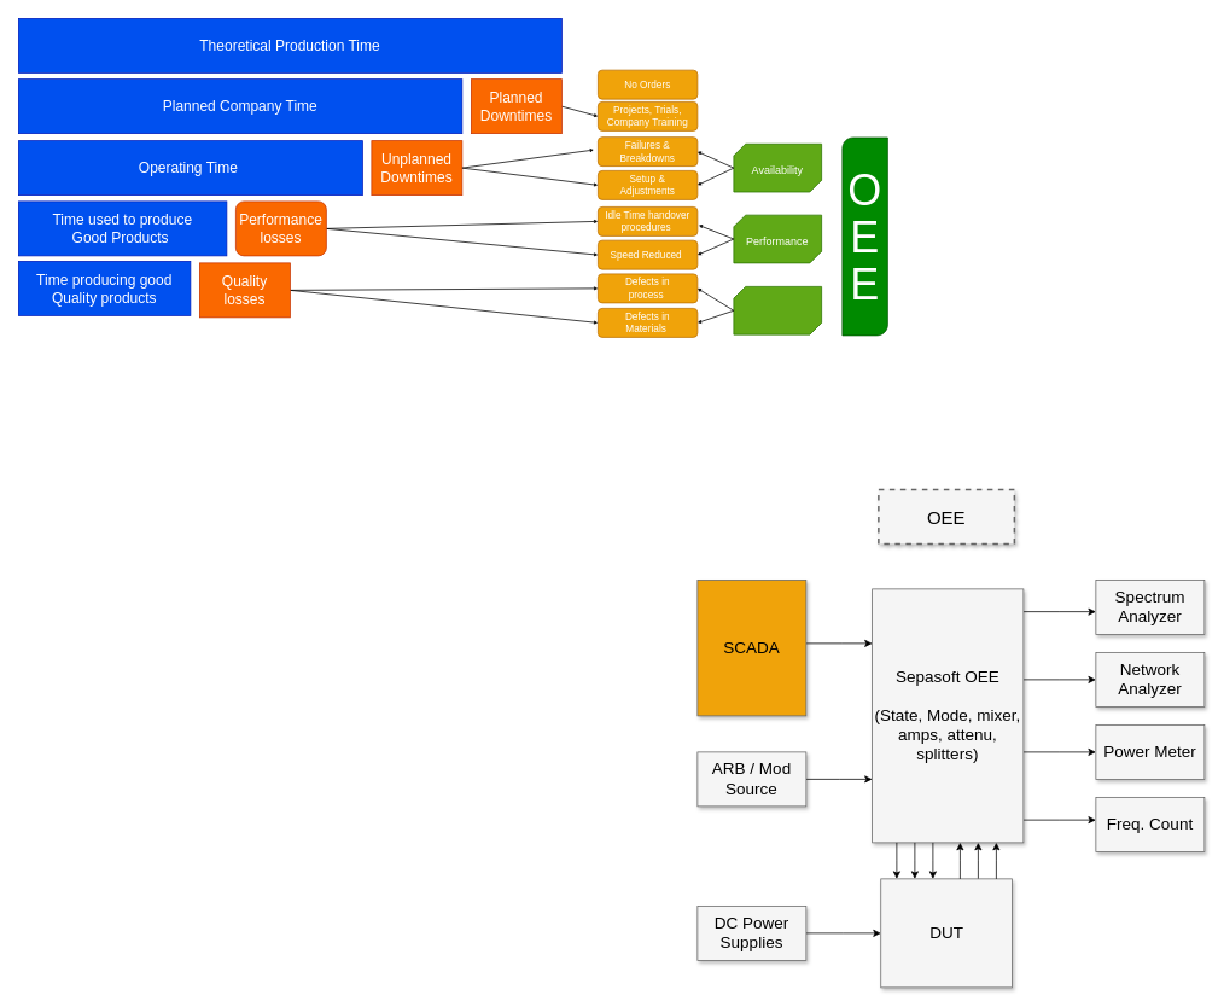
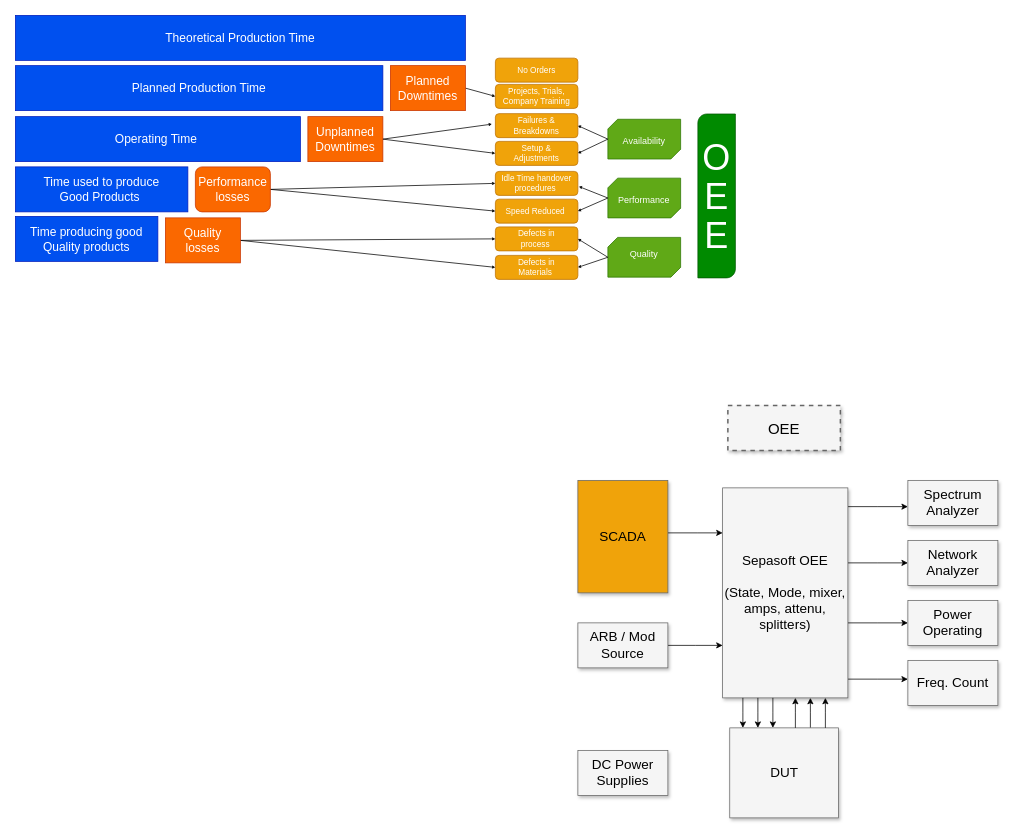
  <mxCell id="0" style=";html=1;" />
  <mxCell id="1" style=";html=1;" parent="0" />
  <mxCell id="2" value="OEE" style="whiteSpace=wrap;html=1;shadow=1;fontSize=20;fillColor=#f5f5f5;strokeColor=#666666;strokeWidth=2;dashed=1;" parent="1" vertex="1"><mxGeometry x="970" y="540" width="150" height="60" as="geometry" /></mxCell>
  <mxCell id="3" style="edgeStyle=elbowEdgeStyle;rounded=0;html=1;startArrow=none;startFill=0;jettySize=auto;orthogonalLoop=1;fontSize=18;elbow=vertical;" parent="1" source="8" target="9" edge="1"><mxGeometry relative="1" as="geometry" /></mxCell>
  <mxCell id="4" style="edgeStyle=elbowEdgeStyle;rounded=0;html=1;startArrow=none;startFill=0;jettySize=auto;orthogonalLoop=1;fontSize=18;elbow=vertical;" parent="1" source="8" target="10" edge="1"><mxGeometry relative="1" as="geometry" /></mxCell>
  <mxCell id="5" style="edgeStyle=elbowEdgeStyle;rounded=0;html=1;startArrow=none;startFill=0;jettySize=auto;orthogonalLoop=1;fontSize=18;elbow=vertical;" parent="1" source="8" target="11" edge="1"><mxGeometry relative="1" as="geometry" /></mxCell>
  <mxCell id="6" style="edgeStyle=elbowEdgeStyle;rounded=0;html=1;startArrow=none;startFill=0;jettySize=auto;orthogonalLoop=1;fontSize=18;elbow=vertical;" parent="1" source="8" target="12" edge="1"><mxGeometry relative="1" as="geometry" /></mxCell>
  <mxCell id="7" style="edgeStyle=elbowEdgeStyle;rounded=0;html=1;startArrow=none;startFill=0;jettySize=auto;orthogonalLoop=1;fontSize=18;" parent="1" source="17" target="8" edge="1"><mxGeometry relative="1" as="geometry"><Array as="points"><mxPoint x="1080" y="950" /></Array></mxGeometry></mxCell>
  <mxCell id="8" value="Sepasoft OEE&lt;div&gt;&lt;br&gt;&lt;/div&gt;&lt;div&gt;(State, Mode, mixer, amps, attenu, splitters)&lt;/div&gt;" style="whiteSpace=wrap;html=1;shadow=1;fontSize=18;fillColor=#f5f5f5;strokeColor=#666666;" parent="1" vertex="1"><mxGeometry x="963" y="650" width="167" height="280" as="geometry" /></mxCell>
  <mxCell id="9" value="Spectrum Analyzer" style="whiteSpace=wrap;html=1;shadow=1;fontSize=18;fillColor=#f5f5f5;strokeColor=#666666;" parent="1" vertex="1"><mxGeometry x="1210" y="640" width="120" height="60" as="geometry" /></mxCell>
  <mxCell id="10" value="Network Analyzer" style="whiteSpace=wrap;html=1;shadow=1;fontSize=18;fillColor=#f5f5f5;strokeColor=#666666;" parent="1" vertex="1"><mxGeometry x="1210" y="720" width="120" height="60" as="geometry" /></mxCell>
- <mxCell id="11" value="Power Meter" style="whiteSpace=wrap;html=1;shadow=1;fontSize=18;fillColor=#f5f5f5;strokeColor=#666666;" parent="1" vertex="1"><mxGeometry x="1210" y="800" width="120" height="60" as="geometry" /></mxCell>
+ <mxCell id="11" value="Power Operating" style="whiteSpace=wrap;html=1;shadow=1;fontSize=18;fillColor=#f5f5f5;strokeColor=#666666;" parent="1" vertex="1"><mxGeometry x="1210" y="800" width="120" height="60" as="geometry" /></mxCell>
  <mxCell id="12" value="Freq. Count" style="whiteSpace=wrap;html=1;shadow=1;fontSize=18;fillColor=#f5f5f5;strokeColor=#666666;" parent="1" vertex="1"><mxGeometry x="1210" y="880" width="120" height="60" as="geometry" /></mxCell>
  <mxCell id="13" style="edgeStyle=elbowEdgeStyle;rounded=0;html=1;startArrow=none;startFill=0;jettySize=auto;orthogonalLoop=1;fontSize=18;elbow=vertical;" parent="1" source="14" target="8" edge="1"><mxGeometry relative="1" as="geometry"><Array as="points"><mxPoint x="930" y="710" /></Array></mxGeometry></mxCell>
  <mxCell id="14" value="SCADA" style="whiteSpace=wrap;html=1;shadow=1;fontSize=18;fillColor=#f0a30a;strokeColor=#666666;" parent="1" vertex="1"><mxGeometry x="770" y="640" width="120" height="150" as="geometry" /></mxCell>
  <mxCell id="15" style="edgeStyle=elbowEdgeStyle;rounded=0;html=1;startArrow=none;startFill=0;jettySize=auto;orthogonalLoop=1;fontSize=18;elbow=vertical;" parent="1" source="16" target="8" edge="1"><mxGeometry relative="1" as="geometry" /></mxCell>
  <mxCell id="16" value="ARB / Mod Source" style="whiteSpace=wrap;html=1;shadow=1;fontSize=18;fillColor=#f5f5f5;strokeColor=#666666;" parent="1" vertex="1"><mxGeometry x="770" y="830" width="120" height="60" as="geometry" /></mxCell>
  <mxCell id="17" value="DUT" style="whiteSpace=wrap;html=1;shadow=1;fontSize=18;fillColor=#f5f5f5;strokeColor=#666666;" parent="1" vertex="1"><mxGeometry x="972.5" y="970" width="145" height="120" as="geometry" /></mxCell>
- <mxCell id="18" style="edgeStyle=elbowEdgeStyle;rounded=0;html=1;startArrow=none;startFill=0;jettySize=auto;orthogonalLoop=1;fontSize=18;elbow=vertical;" parent="1" source="19" target="17" edge="1"><mxGeometry relative="1" as="geometry" /></mxCell>
  <mxCell id="19" value="DC Power Supplies" style="whiteSpace=wrap;html=1;shadow=1;fontSize=18;fillColor=#f5f5f5;strokeColor=#666666;" parent="1" vertex="1"><mxGeometry x="770" y="1000" width="120" height="60" as="geometry" /></mxCell>
  <mxCell id="20" style="edgeStyle=elbowEdgeStyle;rounded=0;html=1;startArrow=none;startFill=0;jettySize=auto;orthogonalLoop=1;fontSize=18;" parent="1" source="17" target="8" edge="1"><mxGeometry relative="1" as="geometry"><mxPoint x="1110" y="980" as="sourcePoint" /><mxPoint x="1110" y="940" as="targetPoint" /><Array as="points"><mxPoint x="1100" y="950" /><mxPoint x="1080" y="950" /></Array></mxGeometry></mxCell>
  <mxCell id="21" style="edgeStyle=elbowEdgeStyle;rounded=0;html=1;startArrow=none;startFill=0;jettySize=auto;orthogonalLoop=1;fontSize=18;" parent="1" edge="1"><mxGeometry relative="1" as="geometry"><mxPoint x="1060" y="970" as="sourcePoint" /><mxPoint x="1060" y="930" as="targetPoint" /><Array as="points"><mxPoint x="1060" y="950" /><mxPoint x="1060" y="950" /></Array></mxGeometry></mxCell>
  <mxCell id="22" style="edgeStyle=elbowEdgeStyle;rounded=0;html=1;startArrow=none;startFill=0;jettySize=auto;orthogonalLoop=1;fontSize=18;" parent="1" edge="1"><mxGeometry relative="1" as="geometry"><mxPoint x="1030" y="930" as="sourcePoint" /><mxPoint x="1030" y="970" as="targetPoint" /><Array as="points"><mxPoint x="1030" y="950" /><mxPoint x="1060" y="960" /></Array></mxGeometry></mxCell>
  <mxCell id="23" style="edgeStyle=elbowEdgeStyle;rounded=0;html=1;startArrow=none;startFill=0;jettySize=auto;orthogonalLoop=1;fontSize=18;" parent="1" edge="1"><mxGeometry relative="1" as="geometry"><mxPoint x="1010" y="930" as="sourcePoint" /><mxPoint x="1010" y="970" as="targetPoint" /><Array as="points"><mxPoint x="1010" y="950" /><mxPoint x="1040" y="960" /></Array></mxGeometry></mxCell>
  <mxCell id="24" style="edgeStyle=elbowEdgeStyle;rounded=0;html=1;startArrow=none;startFill=0;jettySize=auto;orthogonalLoop=1;fontSize=18;" parent="1" edge="1"><mxGeometry relative="1" as="geometry"><mxPoint x="990" y="930" as="sourcePoint" /><mxPoint x="990" y="970" as="targetPoint" /><Array as="points"><mxPoint x="990" y="950" /><mxPoint x="1020" y="960" /></Array></mxGeometry></mxCell>
  <mxCell id="25" value="Theoretical Production Time" style="rounded=0;whiteSpace=wrap;html=1;fontSize=16;fillColor=#0050ef;fontColor=#ffffff;strokeColor=#001DBC;" vertex="1" parent="1"><mxGeometry x="20" y="20" width="600" height="60" as="geometry" /></mxCell>
- <mxCell id="26" value="Planned Company Time" style="rounded=0;whiteSpace=wrap;html=1;fontSize=16;fillColor=#0050ef;fontColor=#ffffff;strokeColor=#001DBC;" vertex="1" parent="1"><mxGeometry x="20" y="87" width="490" height="60" as="geometry" /></mxCell>
+ <mxCell id="26" value="Planned Production Time" style="rounded=0;whiteSpace=wrap;html=1;fontSize=16;fillColor=#0050ef;fontColor=#ffffff;strokeColor=#001DBC;" vertex="1" parent="1"><mxGeometry x="20" y="87" width="490" height="60" as="geometry" /></mxCell>
  <mxCell id="27" value="Operating Time&amp;nbsp;" style="rounded=0;whiteSpace=wrap;html=1;fontSize=16;fillColor=#0050ef;fontColor=#ffffff;strokeColor=#001DBC;" vertex="1" parent="1"><mxGeometry x="20" y="155" width="380" height="60" as="geometry" /></mxCell>
  <mxCell id="28" value="Time used to produce Good Products&amp;nbsp;" style="rounded=0;whiteSpace=wrap;html=1;fontSize=16;fillColor=#0050ef;fontColor=#ffffff;strokeColor=#001DBC;spacingLeft=25;spacingBottom=0;spacingRight=25;" vertex="1" parent="1"><mxGeometry x="20" y="222" width="230" height="60" as="geometry" /></mxCell>
  <mxCell id="29" value="Time producing good Quality products" style="rounded=0;whiteSpace=wrap;html=1;fontSize=16;fillColor=#0050ef;fontColor=#ffffff;strokeColor=#001DBC;spacingLeft=0;spacingRight=0;" vertex="1" parent="1"><mxGeometry x="20" y="288" width="190" height="60" as="geometry" /></mxCell>
  <mxCell id="30" style="edgeStyle=none;shape=connector;rounded=0;orthogonalLoop=1;jettySize=auto;html=1;exitX=1;exitY=0.5;exitDx=0;exitDy=0;entryX=0;entryY=0.5;entryDx=0;entryDy=0;labelBackgroundColor=default;strokeColor=default;align=center;verticalAlign=middle;fontFamily=Helvetica;fontSize=12;fontColor=default;endArrow=classic;startSize=2;endSize=2;" edge="1" parent="1" source="31" target="41"><mxGeometry relative="1" as="geometry" /></mxCell>
  <mxCell id="31" value="Planned Downtimes" style="rounded=0;whiteSpace=wrap;html=1;fontSize=16;fillColor=#fa6800;strokeColor=#C73500;fontColor=#FFFFFF;" vertex="1" parent="1"><mxGeometry x="520" y="87" width="100" height="60" as="geometry" /></mxCell>
  <mxCell id="32" style="edgeStyle=none;shape=connector;rounded=0;orthogonalLoop=1;jettySize=auto;html=1;exitX=1;exitY=0.5;exitDx=0;exitDy=0;entryX=0;entryY=0.5;entryDx=0;entryDy=0;labelBackgroundColor=default;strokeColor=default;align=center;verticalAlign=middle;fontFamily=Helvetica;fontSize=12;fontColor=default;endArrow=classic;startSize=2;endSize=2;" edge="1" parent="1" source="33" target="43"><mxGeometry relative="1" as="geometry" /></mxCell>
  <mxCell id="33" value="Unplanned Downtimes" style="rounded=0;whiteSpace=wrap;html=1;fontSize=16;fillColor=#fa6800;strokeColor=#C73500;fontColor=#FFFFFF;" vertex="1" parent="1"><mxGeometry x="410" y="155" width="100" height="60" as="geometry" /></mxCell>
  <mxCell id="34" style="edgeStyle=none;shape=connector;rounded=0;orthogonalLoop=1;jettySize=auto;html=1;exitX=1;exitY=0.5;exitDx=0;exitDy=0;entryX=0;entryY=0.5;entryDx=0;entryDy=0;labelBackgroundColor=default;strokeColor=default;align=center;verticalAlign=middle;fontFamily=Helvetica;fontSize=12;fontColor=default;endArrow=classic;startSize=2;endSize=2;" edge="1" parent="1" source="36" target="44"><mxGeometry relative="1" as="geometry" /></mxCell>
  <mxCell id="35" style="edgeStyle=none;shape=connector;rounded=0;orthogonalLoop=1;jettySize=auto;html=1;exitX=1;exitY=0.5;exitDx=0;exitDy=0;entryX=0;entryY=0.5;entryDx=0;entryDy=0;labelBackgroundColor=default;strokeColor=default;align=center;verticalAlign=middle;fontFamily=Helvetica;fontSize=12;fontColor=default;endArrow=classic;startSize=2;endSize=2;" edge="1" parent="1" source="36" target="45"><mxGeometry relative="1" as="geometry" /></mxCell>
  <mxCell id="36" value="Performance losses" style="whiteSpace=wrap;html=1;fontSize=16;fillColor=#fa6800;strokeColor=#C73500;fontColor=#FFFFFF;rounded=1;" vertex="1" parent="1"><mxGeometry x="260" y="222" width="100" height="60" as="geometry" /></mxCell>
  <mxCell id="37" style="edgeStyle=none;shape=connector;rounded=0;orthogonalLoop=1;jettySize=auto;html=1;exitX=1;exitY=0.5;exitDx=0;exitDy=0;entryX=0;entryY=0.5;entryDx=0;entryDy=0;labelBackgroundColor=default;strokeColor=default;align=center;verticalAlign=middle;fontFamily=Helvetica;fontSize=12;fontColor=default;endArrow=classic;startSize=2;endSize=2;" edge="1" parent="1" source="39" target="46"><mxGeometry relative="1" as="geometry" /></mxCell>
  <mxCell id="38" style="edgeStyle=none;shape=connector;rounded=0;orthogonalLoop=1;jettySize=auto;html=1;exitX=1;exitY=0.5;exitDx=0;exitDy=0;entryX=0;entryY=0.5;entryDx=0;entryDy=0;labelBackgroundColor=default;strokeColor=default;align=center;verticalAlign=middle;fontFamily=Helvetica;fontSize=12;fontColor=default;endArrow=classic;startSize=2;endSize=2;" edge="1" parent="1" source="39" target="47"><mxGeometry relative="1" as="geometry" /></mxCell>
  <mxCell id="39" value="Quality losses" style="rounded=0;whiteSpace=wrap;html=1;fontSize=16;fillColor=#fa6800;strokeColor=#C73500;fontColor=#FFFFFF;" vertex="1" parent="1"><mxGeometry x="220" y="290" width="100" height="60" as="geometry" /></mxCell>
  <mxCell id="40" value="&lt;font style=&quot;font-size: 11px;&quot;&gt;No Orders&lt;/font&gt;" style="rounded=1;whiteSpace=wrap;html=1;fontSize=11;fillColor=#f0a30a;fontColor=#FFFFFF;strokeColor=#BD7000;spacing=0;spacingBottom=0;" vertex="1" parent="1"><mxGeometry x="660" y="77" width="110" height="32" as="geometry" /></mxCell>
  <mxCell id="41" value="&lt;font style=&quot;font-size: 11px;&quot;&gt;Projects, Trials, Company Training&lt;/font&gt;" style="rounded=1;whiteSpace=wrap;html=1;fontSize=11;fillColor=#f0a30a;fontColor=#FFFFFF;strokeColor=#BD7000;spacing=0;spacingBottom=0;" vertex="1" parent="1"><mxGeometry x="660" y="112" width="110" height="32" as="geometry" /></mxCell>
  <mxCell id="42" value="&lt;font style=&quot;font-size: 11px;&quot;&gt;Failures &amp;amp; Breakdowns&lt;/font&gt;" style="rounded=1;whiteSpace=wrap;html=1;fontSize=11;fillColor=#f0a30a;fontColor=#FFFFFF;strokeColor=#BD7000;spacing=0;spacingBottom=0;" vertex="1" parent="1"><mxGeometry x="660" y="151" width="110" height="32" as="geometry" /></mxCell>
  <mxCell id="43" value="&lt;font style=&quot;font-size: 11px;&quot;&gt;Setup &amp;amp; Adjustments&lt;/font&gt;" style="rounded=1;whiteSpace=wrap;html=1;fontSize=11;fillColor=#f0a30a;fontColor=#FFFFFF;strokeColor=#BD7000;spacing=0;spacingBottom=0;spacingRight=10;spacingLeft=10;" vertex="1" parent="1"><mxGeometry x="660" y="188" width="110" height="32" as="geometry" /></mxCell>
  <mxCell id="44" value="&lt;font style=&quot;font-size: 11px;&quot;&gt;Idle Time handover procedures&amp;nbsp;&lt;/font&gt;" style="rounded=1;whiteSpace=wrap;html=1;fontSize=11;fillColor=#f0a30a;fontColor=#FFFFFF;strokeColor=#BD7000;spacing=0;spacingBottom=0;" vertex="1" parent="1"><mxGeometry x="660" y="228" width="110" height="32" as="geometry" /></mxCell>
  <mxCell id="45" value="&lt;font style=&quot;font-size: 11px;&quot;&gt;Speed Reduced&amp;nbsp;&lt;/font&gt;" style="rounded=1;whiteSpace=wrap;html=1;fontSize=11;fillColor=#f0a30a;fontColor=#FFFFFF;strokeColor=#BD7000;spacing=0;spacingBottom=0;" vertex="1" parent="1"><mxGeometry x="660" y="265" width="110" height="32" as="geometry" /></mxCell>
  <mxCell id="46" value="&lt;font style=&quot;font-size: 11px;&quot;&gt;Defects in process&amp;nbsp;&lt;/font&gt;" style="rounded=1;whiteSpace=wrap;html=1;fontSize=11;fillColor=#f0a30a;fontColor=#FFFFFF;strokeColor=#BD7000;spacing=0;spacingBottom=0;spacingLeft=10;spacingRight=10;" vertex="1" parent="1"><mxGeometry x="660" y="302" width="110" height="32" as="geometry" /></mxCell>
  <mxCell id="47" value="&lt;font style=&quot;font-size: 11px;&quot;&gt;Defects in Materials&amp;nbsp;&lt;/font&gt;" style="rounded=1;whiteSpace=wrap;html=1;fontSize=11;fillColor=#f0a30a;fontColor=#FFFFFF;strokeColor=#BD7000;spacing=0;spacingBottom=0;spacingLeft=10;spacingRight=10;" vertex="1" parent="1"><mxGeometry x="660" y="340" width="110" height="32" as="geometry" /></mxCell>
  <mxCell id="48" style="edgeStyle=none;shape=connector;rounded=0;orthogonalLoop=1;jettySize=auto;html=1;exitX=1;exitY=0.5;exitDx=0;exitDy=0;entryX=-0.041;entryY=0.437;entryDx=0;entryDy=0;entryPerimeter=0;labelBackgroundColor=default;strokeColor=default;align=center;verticalAlign=middle;fontFamily=Helvetica;fontSize=12;fontColor=default;endArrow=classic;startSize=2;endSize=2;" edge="1" parent="1" source="33" target="42"><mxGeometry relative="1" as="geometry" /></mxCell>
  <mxCell id="49" value="" style="group" vertex="1" connectable="0" parent="1"><mxGeometry x="810" y="237" width="97" height="53.0" as="geometry" /></mxCell>
  <mxCell id="50" value="" style="verticalLabelPosition=bottom;verticalAlign=top;html=1;shape=mxgraph.basic.diag_snip_rect;dx=6.49;whiteSpace=wrap;fontFamily=Helvetica;fontSize=12;fontColor=#ffffff;fillColor=#60a917;strokeColor=#2D7600;rotation=-180;" vertex="1" parent="49"><mxGeometry y="7.105e-15" width="97" height="53" as="geometry" /></mxCell>
  <mxCell id="51" value="Performance&amp;nbsp;" style="text;html=1;strokeColor=none;fillColor=none;align=center;verticalAlign=middle;whiteSpace=wrap;rounded=0;fontSize=12;fontFamily=Helvetica;fontColor=#FFFFFF;" vertex="1" parent="49"><mxGeometry x="20" y="14.0" width="60" height="30" as="geometry" /></mxCell>
  <mxCell id="52" value="" style="group" vertex="1" connectable="0" parent="1"><mxGeometry x="810" y="158.5" width="97" height="53.0" as="geometry" /></mxCell>
  <mxCell id="53" value="" style="verticalLabelPosition=bottom;verticalAlign=top;html=1;shape=mxgraph.basic.diag_snip_rect;dx=6.49;whiteSpace=wrap;fontFamily=Helvetica;fontSize=12;fontColor=#ffffff;fillColor=#60a917;strokeColor=#2D7600;rotation=-180;" vertex="1" parent="52"><mxGeometry y="7.105e-15" width="97" height="53" as="geometry" /></mxCell>
  <mxCell id="54" value="Availability&amp;nbsp;" style="text;html=1;strokeColor=none;fillColor=none;align=center;verticalAlign=middle;whiteSpace=wrap;rounded=0;fontSize=12;fontFamily=Helvetica;fontColor=#FFFFFF;" vertex="1" parent="52"><mxGeometry x="20" y="14.0" width="60" height="30" as="geometry" /></mxCell>
  <mxCell id="55" value="" style="group" vertex="1" connectable="0" parent="1"><mxGeometry x="810" y="310" width="97" height="53.0" as="geometry" /></mxCell>
  <mxCell id="56" value="" style="verticalLabelPosition=bottom;verticalAlign=top;html=1;shape=mxgraph.basic.diag_snip_rect;dx=6.49;whiteSpace=wrap;fontFamily=Helvetica;fontSize=12;fontColor=#ffffff;fillColor=#60a917;strokeColor=#2D7600;rotation=-180;" vertex="1" parent="55"><mxGeometry y="6.0" width="97" height="53" as="geometry" /></mxCell>
+ <mxCell id="57" value="Quality&amp;nbsp;" style="text;html=1;strokeColor=none;fillColor=none;align=center;verticalAlign=middle;whiteSpace=wrap;rounded=0;fontSize=12;fontFamily=Helvetica;fontColor=#FFFFFF;" vertex="1" parent="55"><mxGeometry x="20" y="14.0" width="60" height="30" as="geometry" /></mxCell>
  <mxCell id="58" style="edgeStyle=none;shape=connector;rounded=0;orthogonalLoop=1;jettySize=auto;html=1;exitX=1;exitY=0.5;exitDx=0;exitDy=0;exitPerimeter=0;entryX=1;entryY=0.5;entryDx=0;entryDy=0;labelBackgroundColor=default;strokeColor=default;align=center;verticalAlign=middle;fontFamily=Helvetica;fontSize=12;fontColor=default;endArrow=classic;startSize=2;endSize=2;" edge="1" parent="1" source="53" target="42"><mxGeometry relative="1" as="geometry" /></mxCell>
  <mxCell id="59" style="edgeStyle=none;shape=connector;rounded=0;orthogonalLoop=1;jettySize=auto;html=1;exitX=1;exitY=0.5;exitDx=0;exitDy=0;exitPerimeter=0;entryX=1;entryY=0.5;entryDx=0;entryDy=0;labelBackgroundColor=default;strokeColor=default;align=center;verticalAlign=middle;fontFamily=Helvetica;fontSize=12;fontColor=default;endArrow=classic;startSize=2;endSize=2;" edge="1" parent="1" source="53" target="43"><mxGeometry relative="1" as="geometry" /></mxCell>
  <mxCell id="60" style="edgeStyle=none;shape=connector;rounded=0;orthogonalLoop=1;jettySize=auto;html=1;exitX=1;exitY=0.5;exitDx=0;exitDy=0;exitPerimeter=0;entryX=1.012;entryY=0.63;entryDx=0;entryDy=0;entryPerimeter=0;labelBackgroundColor=default;strokeColor=default;align=center;verticalAlign=middle;fontFamily=Helvetica;fontSize=12;fontColor=default;endArrow=classic;startSize=2;endSize=2;" edge="1" parent="1" source="50" target="44"><mxGeometry relative="1" as="geometry" /></mxCell>
  <mxCell id="61" style="edgeStyle=none;shape=connector;rounded=0;orthogonalLoop=1;jettySize=auto;html=1;exitX=1;exitY=0.5;exitDx=0;exitDy=0;exitPerimeter=0;entryX=1;entryY=0.5;entryDx=0;entryDy=0;labelBackgroundColor=default;strokeColor=default;align=center;verticalAlign=middle;fontFamily=Helvetica;fontSize=12;fontColor=default;endArrow=classic;startSize=2;endSize=2;" edge="1" parent="1" source="50" target="45"><mxGeometry relative="1" as="geometry" /></mxCell>
  <mxCell id="62" style="edgeStyle=none;shape=connector;rounded=0;orthogonalLoop=1;jettySize=auto;html=1;exitX=1;exitY=0.5;exitDx=0;exitDy=0;exitPerimeter=0;entryX=1;entryY=0.5;entryDx=0;entryDy=0;labelBackgroundColor=default;strokeColor=default;align=center;verticalAlign=middle;fontFamily=Helvetica;fontSize=12;fontColor=default;endArrow=classic;startSize=2;endSize=2;" edge="1" parent="1" source="56" target="47"><mxGeometry relative="1" as="geometry" /></mxCell>
  <mxCell id="63" style="edgeStyle=none;shape=connector;rounded=0;orthogonalLoop=1;jettySize=auto;html=1;exitX=1;exitY=0.5;exitDx=0;exitDy=0;exitPerimeter=0;entryX=1;entryY=0.5;entryDx=0;entryDy=0;labelBackgroundColor=default;strokeColor=default;align=center;verticalAlign=middle;fontFamily=Helvetica;fontSize=12;fontColor=default;endArrow=classic;startSize=2;endSize=2;" edge="1" parent="1" source="56" target="46"><mxGeometry relative="1" as="geometry" /></mxCell>
  <mxCell id="64" value="" style="verticalLabelPosition=bottom;verticalAlign=top;html=1;shape=mxgraph.basic.diag_round_rect;dx=6;whiteSpace=wrap;fontFamily=Helvetica;fontSize=12;fontColor=#ffffff;fillColor=#008a00;strokeColor=#005700;" vertex="1" parent="1"><mxGeometry x="930" y="151.5" width="50" height="218.5" as="geometry" /></mxCell>
  <mxCell id="65" value="&lt;p style=&quot;line-height: 80%;&quot;&gt;&lt;font style=&quot;font-size: 48px;&quot;&gt;O&lt;br&gt;E&lt;br&gt;E&lt;/font&gt;&lt;br&gt;&lt;/p&gt;" style="text;html=1;strokeColor=none;fillColor=none;align=center;verticalAlign=middle;whiteSpace=wrap;rounded=0;fontSize=60;fontFamily=Helvetica;fontColor=#FFFFFF;" vertex="1" parent="1"><mxGeometry x="940" y="170" width="30" height="180" as="geometry" /></mxCell>
